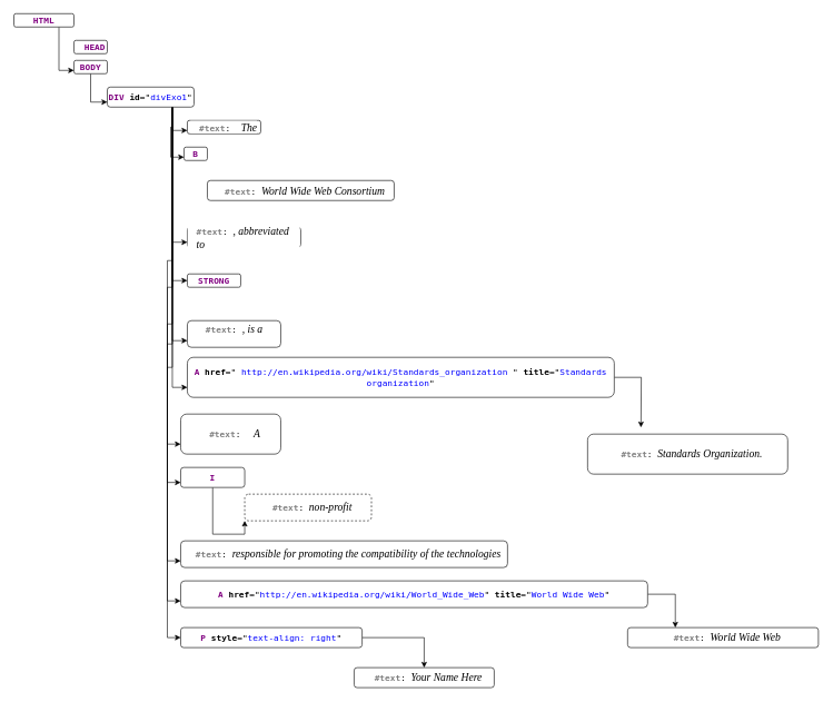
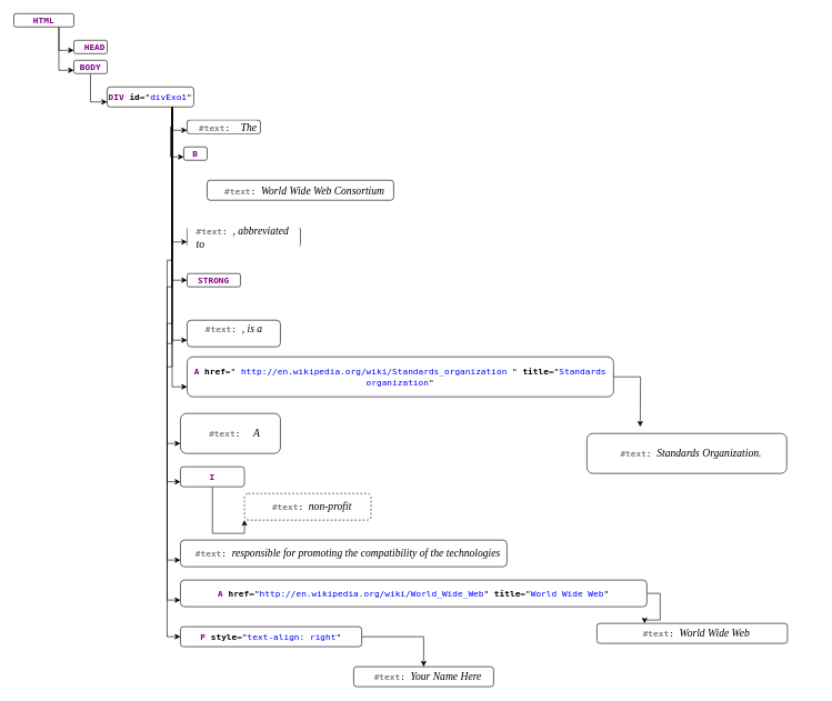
  <mxCell id="0" />
  <mxCell id="1" parent="0" />
+ <mxCell id="2" style="edgeStyle=orthogonalEdgeStyle;rounded=0;orthogonalLoop=1;jettySize=auto;html=1;exitX=0.75;exitY=1;exitDx=0;exitDy=0;entryX=0;entryY=0.75;entryDx=0;entryDy=0;" edge="1" parent="1" source="4" target="5"><mxGeometry relative="1" as="geometry" /></mxCell>
  <mxCell id="3" style="edgeStyle=orthogonalEdgeStyle;rounded=0;orthogonalLoop=1;jettySize=auto;html=1;exitX=0.75;exitY=1;exitDx=0;exitDy=0;entryX=0;entryY=0.75;entryDx=0;entryDy=0;" edge="1" parent="1" source="4" target="7"><mxGeometry relative="1" as="geometry" /></mxCell>
  <mxCell id="4" value="&lt;span style=&quot;color: rgb(128, 0, 128); font-family: monospace; font-size: medium; font-weight: 700; text-align: left; background-color: rgb(255, 255, 255);&quot;&gt;HTML&lt;/span&gt;" style="rounded=1;whiteSpace=wrap;html=1;" vertex="1" parent="1"><mxGeometry x="20" y="20" width="90" height="20" as="geometry" /></mxCell>
  <mxCell id="5" value="&lt;ul style=&quot;margin: 0px; padding: 0px 0px 0px 1em; font-family: monospace; font-size: medium; text-align: left; background-color: rgb(255, 255, 255);&quot;&gt;&lt;li style=&quot;padding: 0px; margin: 0px; list-style: none; position: relative;&quot; class=&quot;t1&quot;&gt;&lt;code style=&quot;color: purple; font-weight: bold;&quot;&gt;HEAD&lt;/code&gt;&lt;/li&gt;&lt;/ul&gt;" style="rounded=1;whiteSpace=wrap;html=1;" vertex="1" parent="1"><mxGeometry x="110" y="60" width="50" height="20" as="geometry" /></mxCell>
  <mxCell id="6" style="edgeStyle=orthogonalEdgeStyle;rounded=0;orthogonalLoop=1;jettySize=auto;html=1;exitX=0.5;exitY=1;exitDx=0;exitDy=0;entryX=0;entryY=0.75;entryDx=0;entryDy=0;" edge="1" parent="1" source="7" target="19"><mxGeometry relative="1" as="geometry" /></mxCell>
  <mxCell id="7" value="&lt;span style=&quot;color: rgb(128, 0, 128); font-family: monospace; font-size: medium; font-weight: 700; text-align: left; background-color: rgb(255, 255, 255);&quot;&gt;BODY&lt;/span&gt;" style="rounded=1;whiteSpace=wrap;html=1;" vertex="1" parent="1"><mxGeometry x="110" y="90" width="50" height="20" as="geometry" /></mxCell>
  <mxCell id="8" style="edgeStyle=orthogonalEdgeStyle;rounded=0;orthogonalLoop=1;jettySize=auto;html=1;exitX=0.75;exitY=1;exitDx=0;exitDy=0;entryX=0;entryY=0.75;entryDx=0;entryDy=0;" edge="1" parent="1" source="19" target="20"><mxGeometry relative="1" as="geometry" /></mxCell>
  <mxCell id="9" style="edgeStyle=orthogonalEdgeStyle;rounded=0;orthogonalLoop=1;jettySize=auto;html=1;exitX=0.75;exitY=1;exitDx=0;exitDy=0;entryX=0;entryY=0.75;entryDx=0;entryDy=0;" edge="1" parent="1" source="19" target="21"><mxGeometry relative="1" as="geometry" /></mxCell>
  <mxCell id="10" style="edgeStyle=orthogonalEdgeStyle;rounded=0;orthogonalLoop=1;jettySize=auto;html=1;exitX=0.75;exitY=1;exitDx=0;exitDy=0;entryX=0;entryY=0.75;entryDx=0;entryDy=0;" edge="1" parent="1" source="19" target="23"><mxGeometry relative="1" as="geometry" /></mxCell>
  <mxCell id="11" style="edgeStyle=orthogonalEdgeStyle;rounded=0;orthogonalLoop=1;jettySize=auto;html=1;exitX=0.75;exitY=1;exitDx=0;exitDy=0;entryX=0;entryY=0.5;entryDx=0;entryDy=0;" edge="1" parent="1" source="19" target="24"><mxGeometry relative="1" as="geometry" /></mxCell>
  <mxCell id="12" style="edgeStyle=orthogonalEdgeStyle;rounded=0;orthogonalLoop=1;jettySize=auto;html=1;exitX=0.75;exitY=1;exitDx=0;exitDy=0;entryX=0;entryY=0.75;entryDx=0;entryDy=0;" edge="1" parent="1" source="19" target="25"><mxGeometry relative="1" as="geometry" /></mxCell>
  <mxCell id="13" style="edgeStyle=orthogonalEdgeStyle;rounded=0;orthogonalLoop=1;jettySize=auto;html=1;exitX=0.75;exitY=1;exitDx=0;exitDy=0;entryX=0;entryY=0.75;entryDx=0;entryDy=0;" edge="1" parent="1" source="19" target="27"><mxGeometry relative="1" as="geometry" /></mxCell>
  <mxCell id="14" style="edgeStyle=orthogonalEdgeStyle;rounded=0;orthogonalLoop=1;jettySize=auto;html=1;exitX=0.75;exitY=1;exitDx=0;exitDy=0;entryX=0;entryY=0.75;entryDx=0;entryDy=0;" edge="1" parent="1" source="19" target="29"><mxGeometry relative="1" as="geometry" /></mxCell>
  <mxCell id="15" style="edgeStyle=orthogonalEdgeStyle;rounded=0;orthogonalLoop=1;jettySize=auto;html=1;exitX=0.75;exitY=1;exitDx=0;exitDy=0;entryX=0;entryY=0.75;entryDx=0;entryDy=0;" edge="1" parent="1" source="19" target="31"><mxGeometry relative="1" as="geometry" /></mxCell>
  <mxCell id="16" style="edgeStyle=orthogonalEdgeStyle;rounded=0;orthogonalLoop=1;jettySize=auto;html=1;exitX=0.75;exitY=1;exitDx=0;exitDy=0;entryX=0;entryY=0.75;entryDx=0;entryDy=0;" edge="1" parent="1" source="19" target="33"><mxGeometry relative="1" as="geometry" /></mxCell>
  <mxCell id="17" style="edgeStyle=orthogonalEdgeStyle;rounded=0;orthogonalLoop=1;jettySize=auto;html=1;exitX=0.75;exitY=1;exitDx=0;exitDy=0;entryX=0;entryY=0.75;entryDx=0;entryDy=0;" edge="1" parent="1" source="19" target="35"><mxGeometry relative="1" as="geometry" /></mxCell>
  <mxCell id="18" style="edgeStyle=orthogonalEdgeStyle;rounded=0;orthogonalLoop=1;jettySize=auto;html=1;exitX=0.75;exitY=1;exitDx=0;exitDy=0;entryX=0;entryY=0.5;entryDx=0;entryDy=0;" edge="1" parent="1" source="19" target="38"><mxGeometry relative="1" as="geometry" /></mxCell>
  <mxCell id="19" value="&lt;code style=&quot;color: purple; font-weight: bold; font-size: medium; text-align: left; background-color: rgb(255, 255, 255);&quot;&gt;DIV&lt;/code&gt;&lt;span style=&quot;font-family: monospace; font-size: medium; text-align: left; background-color: rgb(255, 255, 255);&quot;&gt;&amp;nbsp;&lt;/span&gt;&lt;span style=&quot;font-family: monospace; font-size: medium; text-align: left; background-color: rgb(255, 255, 255);&quot; class=&quot;t2&quot;&gt;&lt;code style=&quot;font-weight: bold;&quot; class=&quot;attribute name&quot;&gt;id&lt;/code&gt;=&quot;&lt;code style=&quot;color: blue;&quot; class=&quot;attribute value&quot;&gt;divExo1&lt;/code&gt;&quot;&lt;/span&gt;" style="rounded=1;whiteSpace=wrap;html=1;" vertex="1" parent="1"><mxGeometry x="160" y="130" width="130" height="30" as="geometry" /></mxCell>
  <mxCell id="20" value="&lt;ul style=&quot;margin: 0px; padding: 0px 0px 0px 1em; font-family: monospace; font-size: medium; text-align: left; background-color: rgb(255, 255, 255);&quot;&gt;&lt;li style=&quot;padding: 0px; margin: 0px; list-style: none; position: relative;&quot; class=&quot;t3&quot;&gt;&lt;code style=&quot;color: gray; font-weight: bold;&quot;&gt;#text&lt;/code&gt;:&amp;nbsp;&lt;span style=&quot;font-style: italic; font-family: serif;&quot;&gt;&amp;nbsp;&amp;nbsp;The&lt;/span&gt;&lt;/li&gt;&lt;/ul&gt;" style="rounded=1;whiteSpace=wrap;html=1;" vertex="1" parent="1"><mxGeometry x="280" y="180" width="110" height="20" as="geometry" /></mxCell>
  <mxCell id="21" value="&lt;span style=&quot;color: rgb(128, 0, 128); font-family: monospace; font-size: medium; font-weight: 700; text-align: left; background-color: rgb(255, 255, 255);&quot;&gt;B&lt;/span&gt;" style="rounded=1;whiteSpace=wrap;html=1;" vertex="1" parent="1"><mxGeometry x="275" y="220" width="35" height="20" as="geometry" /></mxCell>
  <mxCell id="22" value="&lt;ul style=&quot;margin: 0px; padding: 0px 0px 0px 1em; font-family: monospace; font-size: medium; text-align: left; background-color: rgb(255, 255, 255);&quot;&gt;&lt;li style=&quot;padding: 0px; margin: 0px; list-style: none; position: relative;&quot; class=&quot;t3&quot;&gt;&lt;code style=&quot;color: gray; font-weight: bold;&quot;&gt;#text&lt;/code&gt;:&amp;nbsp;&lt;span style=&quot;font-style: italic; font-family: serif;&quot;&gt;World Wide Web Consortium&lt;/span&gt;&lt;/li&gt;&lt;/ul&gt;" style="rounded=1;whiteSpace=wrap;html=1;" vertex="1" parent="1"><mxGeometry x="310" y="270" width="280" height="30" as="geometry" /></mxCell>
  <mxCell id="23" value="&lt;ul style=&quot;margin: 0px; padding: 0px 0px 0px 1em; font-family: monospace; font-size: medium; text-align: left; background-color: rgb(255, 255, 255);&quot;&gt;&lt;li style=&quot;padding: 0px; margin: 0px; list-style: none; position: relative;&quot; class=&quot;t3&quot;&gt;&lt;code style=&quot;color: gray; font-weight: bold;&quot;&gt;#text&lt;/code&gt;:&amp;nbsp;&lt;span style=&quot;font-style: italic; font-family: serif;&quot;&gt;, abbreviated to&lt;/span&gt;&lt;/li&gt;&lt;/ul&gt;" style="rounded=1;whiteSpace=wrap;html=1;" vertex="1" parent="1"><mxGeometry x="280" y="340" width="170" height="30" as="geometry" /></mxCell>
  <mxCell id="24" value="&lt;span style=&quot;color: rgb(128, 0, 128); font-family: monospace; font-size: medium; font-weight: 700; text-align: left; background-color: rgb(255, 255, 255);&quot;&gt;STRONG&lt;/span&gt;" style="rounded=1;whiteSpace=wrap;html=1;" vertex="1" parent="1"><mxGeometry x="280" y="410" width="80" height="20" as="geometry" /></mxCell>
  <mxCell id="25" value="&#10;&lt;ul style=&quot;margin: 0px; padding: 0px 0px 0px 1em; color: rgb(0, 0, 0); font-family: monospace; font-size: medium; font-style: normal; font-variant-ligatures: normal; font-variant-caps: normal; font-weight: 400; letter-spacing: normal; orphans: 2; text-align: left; text-indent: 0px; text-transform: none; widows: 2; word-spacing: 0px; -webkit-text-stroke-width: 0px; background-color: rgb(255, 255, 255); text-decoration-thickness: initial; text-decoration-style: initial; text-decoration-color: initial;&quot;&gt;&lt;li style=&quot;padding: 0px; margin: 0px; list-style: none; position: relative;&quot; class=&quot;t3&quot;&gt;&lt;code style=&quot;color: gray; font-weight: bold;&quot;&gt;#text&lt;/code&gt;:&lt;span&gt;&amp;nbsp;&lt;/span&gt;&lt;span style=&quot;font-style: italic; font-family: serif;&quot;&gt;, is a &amp;nbsp;&amp;nbsp;&lt;/span&gt;&lt;/li&gt;&lt;/ul&gt;&#10;&#10;" style="rounded=1;whiteSpace=wrap;html=1;" vertex="1" parent="1"><mxGeometry x="280" y="480" width="140" height="40" as="geometry" /></mxCell>
  <mxCell id="26" style="edgeStyle=orthogonalEdgeStyle;rounded=0;orthogonalLoop=1;jettySize=auto;html=1;" edge="1" parent="1" source="27"><mxGeometry relative="1" as="geometry"><mxPoint x="960" y="640" as="targetPoint" /></mxGeometry></mxCell>
  <mxCell id="27" value="&lt;code style=&quot;color: purple; font-weight: bold; font-size: medium; text-align: left; background-color: rgb(255, 255, 255);&quot;&gt;A&lt;/code&gt;&lt;span style=&quot;font-family: monospace; font-size: medium; text-align: left; background-color: rgb(255, 255, 255);&quot;&gt;&amp;nbsp;&lt;/span&gt;&lt;span style=&quot;font-family: monospace; font-size: medium; text-align: left; background-color: rgb(255, 255, 255);&quot; class=&quot;t2&quot;&gt;&lt;code style=&quot;font-weight: bold;&quot; class=&quot;attribute name&quot;&gt;href&lt;/code&gt;=&quot;&lt;code style=&quot;color: blue;&quot; class=&quot;attribute value&quot;&gt;&amp;nbsp;http://en.wikipedia.org/wiki/Standards_organization&amp;nbsp;&lt;/code&gt;&quot;&lt;/span&gt;&lt;span style=&quot;font-family: monospace; font-size: medium; text-align: left; background-color: rgb(255, 255, 255);&quot;&gt;&amp;nbsp;&lt;/span&gt;&lt;span style=&quot;font-family: monospace; font-size: medium; text-align: left; background-color: rgb(255, 255, 255);&quot; class=&quot;t2&quot;&gt;&lt;code style=&quot;font-weight: bold;&quot; class=&quot;attribute name&quot;&gt;title&lt;/code&gt;=&quot;&lt;code style=&quot;color: blue;&quot; class=&quot;attribute value&quot;&gt;Standards organization&lt;/code&gt;&quot;&lt;/span&gt;" style="rounded=1;whiteSpace=wrap;html=1;" vertex="1" parent="1"><mxGeometry x="280" y="535" width="640" height="60" as="geometry" /></mxCell>
  <mxCell id="28" value="&lt;ul style=&quot;margin: 0px; padding: 0px 0px 0px 1em; font-family: monospace; font-size: medium; text-align: left; background-color: rgb(255, 255, 255);&quot;&gt;&lt;li style=&quot;padding: 0px; margin: 0px; list-style: none; position: relative;&quot; class=&quot;t3&quot;&gt;&lt;code style=&quot;color: gray; font-weight: bold;&quot;&gt;#text&lt;/code&gt;:&amp;nbsp;&lt;span style=&quot;font-style: italic; font-family: serif;&quot;&gt;Standards Organization.&lt;/span&gt;&lt;/li&gt;&lt;/ul&gt;" style="rounded=1;whiteSpace=wrap;html=1;" vertex="1" parent="1"><mxGeometry x="880" y="650" width="300" height="60" as="geometry" /></mxCell>
  <mxCell id="29" value="&lt;ul style=&quot;margin: 0px; padding: 0px 0px 0px 1em; font-family: monospace; font-size: medium; text-align: left; background-color: rgb(255, 255, 255);&quot;&gt;&lt;li style=&quot;padding: 0px; margin: 0px; list-style: none; position: relative;&quot; class=&quot;t3&quot;&gt;&lt;code style=&quot;color: gray; font-weight: bold;&quot;&gt;#text&lt;/code&gt;:&amp;nbsp;&lt;span style=&quot;font-style: italic; font-family: serif;&quot;&gt;&amp;nbsp;&amp;nbsp; A&lt;/span&gt;&lt;/li&gt;&lt;/ul&gt;" style="rounded=1;whiteSpace=wrap;html=1;" vertex="1" parent="1"><mxGeometry x="270" y="620" width="150" height="60" as="geometry" /></mxCell>
  <mxCell id="30" style="edgeStyle=orthogonalEdgeStyle;rounded=0;orthogonalLoop=1;jettySize=auto;html=1;exitX=0.5;exitY=1;exitDx=0;exitDy=0;entryX=0;entryY=1;entryDx=0;entryDy=0;" edge="1" parent="1" source="31" target="32"><mxGeometry relative="1" as="geometry" /></mxCell>
  <mxCell id="31" value="&lt;span style=&quot;color: rgb(128, 0, 128); font-family: monospace; font-size: medium; font-weight: 700; text-align: left; background-color: rgb(255, 255, 255);&quot;&gt;I&lt;/span&gt;" style="rounded=1;whiteSpace=wrap;html=1;" vertex="1" parent="1"><mxGeometry x="270" y="700" width="96" height="30" as="geometry" /></mxCell>
  <mxCell id="32" value="&lt;ul style=&quot;margin: 0px; padding: 0px 0px 0px 1em; font-family: monospace; font-size: medium; text-align: left; background-color: rgb(255, 255, 255);&quot;&gt;&lt;li style=&quot;padding: 0px; margin: 0px; list-style: none; position: relative;&quot; class=&quot;t3&quot;&gt;&lt;code style=&quot;color: gray; font-weight: bold;&quot;&gt;#text&lt;/code&gt;:&amp;nbsp;&lt;span style=&quot;font-style: italic; font-family: serif;&quot;&gt;non-profit&lt;/span&gt;&lt;/li&gt;&lt;/ul&gt;" style="rounded=1;whiteSpace=wrap;html=1;dashed=1;" vertex="1" parent="1"><mxGeometry x="366" y="740" width="190" height="40" as="geometry" /></mxCell>
  <mxCell id="33" value="&lt;ul style=&quot;margin: 0px; padding: 0px 0px 0px 1em; font-family: monospace; font-size: medium; text-align: left; background-color: rgb(255, 255, 255);&quot;&gt;&lt;li style=&quot;padding: 0px; margin: 0px; list-style: none; position: relative;&quot; class=&quot;t3&quot;&gt;&lt;code style=&quot;color: gray; font-weight: bold;&quot;&gt;#text&lt;/code&gt;:&amp;nbsp;&lt;span style=&quot;font-style: italic; font-family: serif;&quot;&gt;responsible for promoting the compatibility of the technologies&lt;/span&gt;&lt;/li&gt;&lt;/ul&gt;" style="rounded=1;whiteSpace=wrap;html=1;" vertex="1" parent="1"><mxGeometry x="270" y="810" width="490" height="40" as="geometry" /></mxCell>
  <mxCell id="34" style="edgeStyle=orthogonalEdgeStyle;rounded=0;orthogonalLoop=1;jettySize=auto;html=1;exitX=1;exitY=0.5;exitDx=0;exitDy=0;entryX=0.25;entryY=0;entryDx=0;entryDy=0;" edge="1" parent="1" source="35" target="36"><mxGeometry relative="1" as="geometry"><mxPoint x="1010" y="930" as="targetPoint" /></mxGeometry></mxCell>
  <mxCell id="35" value="&lt;code style=&quot;color: purple; font-weight: bold; font-size: medium; text-align: left; background-color: rgb(255, 255, 255);&quot;&gt;A&lt;/code&gt;&lt;span style=&quot;font-family: monospace; font-size: medium; text-align: left; background-color: rgb(255, 255, 255);&quot;&gt;&amp;nbsp;&lt;/span&gt;&lt;span style=&quot;font-family: monospace; font-size: medium; text-align: left; background-color: rgb(255, 255, 255);&quot; class=&quot;t2&quot;&gt;&lt;code style=&quot;font-weight: bold;&quot; class=&quot;attribute name&quot;&gt;href&lt;/code&gt;=&quot;&lt;code style=&quot;color: blue;&quot; class=&quot;attribute value&quot;&gt;http://en.wikipedia.org/wiki/World_Wide_Web&lt;/code&gt;&quot;&lt;/span&gt;&lt;span style=&quot;font-family: monospace; font-size: medium; text-align: left; background-color: rgb(255, 255, 255);&quot;&gt;&amp;nbsp;&lt;/span&gt;&lt;span style=&quot;font-family: monospace; font-size: medium; text-align: left; background-color: rgb(255, 255, 255);&quot; class=&quot;t2&quot;&gt;&lt;code style=&quot;font-weight: bold;&quot; class=&quot;attribute name&quot;&gt;title&lt;/code&gt;=&quot;&lt;code style=&quot;color: blue;&quot; class=&quot;attribute value&quot;&gt;World Wide Web&lt;/code&gt;&quot;&lt;/span&gt;" style="rounded=1;whiteSpace=wrap;html=1;" vertex="1" parent="1"><mxGeometry x="270" y="870" width="700" height="40" as="geometry" /></mxCell>
- <mxCell id="36" value="&lt;ul style=&quot;margin: 0px; padding: 0px 0px 0px 1em; font-family: monospace; font-size: medium; text-align: left; background-color: rgb(255, 255, 255);&quot;&gt;&lt;li style=&quot;padding: 0px; margin: 0px; list-style: none; position: relative;&quot; class=&quot;t3&quot;&gt;&lt;code style=&quot;color: gray; font-weight: bold;&quot;&gt;#text&lt;/code&gt;:&amp;nbsp;&lt;span style=&quot;font-style: italic; font-family: serif;&quot;&gt;World Wide Web&lt;/span&gt;&lt;/li&gt;&lt;/ul&gt;" style="rounded=1;whiteSpace=wrap;html=1;" vertex="1" parent="1"><mxGeometry x="940" y="940" width="286" height="30" as="geometry" /></mxCell>
+ <mxCell id="36" value="&lt;ul style=&quot;margin: 0px; padding: 0px 0px 0px 1em; font-family: monospace; font-size: medium; text-align: left; background-color: rgb(255, 255, 255);&quot;&gt;&lt;li style=&quot;padding: 0px; margin: 0px; list-style: none; position: relative;&quot; class=&quot;t3&quot;&gt;&lt;code style=&quot;color: gray; font-weight: bold;&quot;&gt;#text&lt;/code&gt;:&amp;nbsp;&lt;span style=&quot;font-style: italic; font-family: serif;&quot;&gt;World Wide Web&lt;/span&gt;&lt;/li&gt;&lt;/ul&gt;" style="rounded=1;whiteSpace=wrap;html=1;" vertex="1" parent="1"><mxGeometry x="895" y="935" width="286" height="30" as="geometry" /></mxCell>
  <mxCell id="37" style="edgeStyle=orthogonalEdgeStyle;rounded=0;orthogonalLoop=1;jettySize=auto;html=1;exitX=1;exitY=0.5;exitDx=0;exitDy=0;" edge="1" parent="1" source="38" target="39"><mxGeometry relative="1" as="geometry"><mxPoint x="590" y="990" as="targetPoint" /></mxGeometry></mxCell>
  <mxCell id="38" value="&lt;code style=&quot;color: purple; font-weight: bold; font-size: medium; text-align: left; background-color: rgb(255, 255, 255);&quot;&gt;P&lt;/code&gt;&lt;span style=&quot;font-family: monospace; font-size: medium; text-align: left; background-color: rgb(255, 255, 255);&quot;&gt;&amp;nbsp;&lt;/span&gt;&lt;span style=&quot;font-family: monospace; font-size: medium; text-align: left; background-color: rgb(255, 255, 255);&quot; class=&quot;t2&quot;&gt;&lt;code style=&quot;font-weight: bold;&quot; class=&quot;attribute name&quot;&gt;style&lt;/code&gt;=&quot;&lt;code style=&quot;color: blue;&quot; class=&quot;attribute value&quot;&gt;text-align: right&lt;/code&gt;&quot;&lt;/span&gt;" style="rounded=1;whiteSpace=wrap;html=1;" vertex="1" parent="1"><mxGeometry x="270" y="940" width="272" height="30" as="geometry" /></mxCell>
  <mxCell id="39" value="&lt;ul style=&quot;margin: 0px; padding: 0px 0px 0px 1em; font-family: monospace; font-size: medium; text-align: left; background-color: rgb(255, 255, 255);&quot;&gt;&lt;li style=&quot;padding: 0px; margin: 0px; list-style: none; position: relative;&quot; class=&quot;t3&quot;&gt;&lt;code style=&quot;color: gray; font-weight: bold;&quot;&gt;#text&lt;/code&gt;:&amp;nbsp;&lt;span style=&quot;font-style: italic; font-family: serif;&quot;&gt;Your Name Here&lt;/span&gt;&lt;/li&gt;&lt;/ul&gt;" style="rounded=1;whiteSpace=wrap;html=1;" vertex="1" parent="1"><mxGeometry x="530" y="1000" width="210" height="30" as="geometry" /></mxCell>
